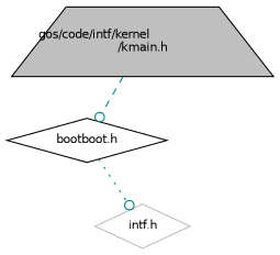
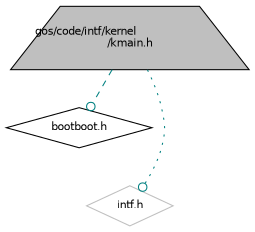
  digraph {
    node [color=black fillcolor=white fontname=Helvetica fontsize=10 shape=diamond style=filled]
    edge [arrowhead=odot color=teal fontname=Helvetica fontsize=10 labelfontname=Helvetica labelfontsize=10]
    n1 [fillcolor=grey75 fontcolor=black height=0.2 label="gos/code/intf/kernel\l/kmain.h" shape=trapezium width=0.4]
    n2 [height=0.2 label="bootboot.h" width=0.4]
    n3 [color=grey75 height=0.2 label="intf.h" width=0.4]
    n1 -> n2 [style=dashed]
-   n2 -> n3 [style=dotted]
+   n1 -> n3 [style=dotted]
  }
